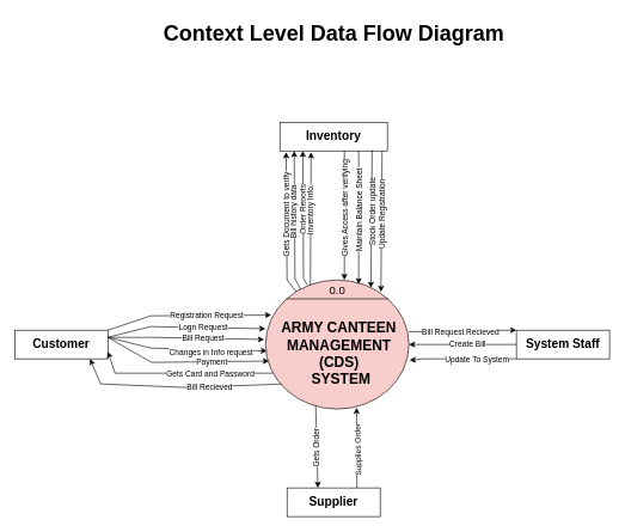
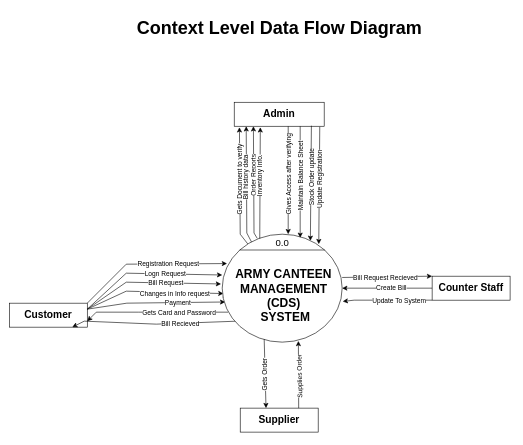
  <mxCell id="0" />
  <mxCell id="1" parent="0" />
- <mxCell id="2" value="&lt;b&gt;&lt;font style=&quot;font-size: 17px;&quot;&gt;Customer&lt;/font&gt;&lt;/b&gt;" style="rounded=0;whiteSpace=wrap;html=1;" parent="1" vertex="1"><mxGeometry x="20" y="460" width="130" height="40" as="geometry" /></mxCell>
- <mxCell id="3" value="&lt;b&gt;&lt;font style=&quot;font-size: 17px;&quot;&gt;System Staff&lt;/font&gt;&lt;/b&gt;" style="rounded=0;whiteSpace=wrap;html=1;" parent="1" vertex="1"><mxGeometry x="720" y="460" width="130" height="40" as="geometry" /></mxCell>
- <mxCell id="4" value="&lt;b&gt;&lt;font style=&quot;font-size: 17px;&quot;&gt;Inventory&lt;/font&gt;&lt;/b&gt;" style="rounded=0;whiteSpace=wrap;html=1;" parent="1" vertex="1"><mxGeometry x="390" y="170" width="150" height="40" as="geometry" /></mxCell>
+ <mxCell id="2" value="&lt;b&gt;&lt;font style=&quot;font-size: 17px;&quot;&gt;Customer&lt;/font&gt;&lt;/b&gt;" style="rounded=0;whiteSpace=wrap;html=1;" parent="1" vertex="1"><mxGeometry x="15" y="505" width="130" height="40" as="geometry" /></mxCell>
+ <mxCell id="3" value="&lt;b&gt;&lt;font style=&quot;font-size: 17px;&quot;&gt;Counter Staff&lt;/font&gt;&lt;/b&gt;" style="rounded=0;whiteSpace=wrap;html=1;" parent="1" vertex="1"><mxGeometry x="720" y="460" width="130" height="40" as="geometry" /></mxCell>
+ <mxCell id="4" value="&lt;b&gt;&lt;font style=&quot;font-size: 17px;&quot;&gt;Admin&lt;/font&gt;&lt;/b&gt;" style="rounded=0;whiteSpace=wrap;html=1;" parent="1" vertex="1"><mxGeometry x="390" y="170" width="150" height="40" as="geometry" /></mxCell>
  <mxCell id="5" value="" style="endArrow=none;html=1;rounded=0;exitX=0;exitY=0;exitDx=0;exitDy=0;entryX=1;entryY=0;entryDx=0;entryDy=0;" parent="1" source="22" target="22" edge="1"><mxGeometry width="50" height="50" relative="1" as="geometry"><mxPoint x="375" y="520" as="sourcePoint" /><mxPoint x="425" y="470" as="targetPoint" /></mxGeometry></mxCell>
  <mxCell id="6" value="0.0" style="text;html=1;align=center;verticalAlign=middle;resizable=0;points=[];autosize=1;strokeColor=none;fillColor=none;fontStyle=1;fontSize=17;" parent="1" vertex="1"><mxGeometry x="430" y="390" width="50" height="30" as="geometry" /></mxCell>
  <mxCell id="7" value="" style="endArrow=classic;html=1;rounded=0;exitX=1;exitY=0;exitDx=0;exitDy=0;entryX=0.04;entryY=0.272;entryDx=0;entryDy=0;entryPerimeter=0;" parent="1" source="2" target="22" edge="1"><mxGeometry width="50" height="50" relative="1" as="geometry"><mxPoint x="330" y="520" as="sourcePoint" /><mxPoint x="370" y="440" as="targetPoint" /><Array as="points"><mxPoint x="210" y="440" /></Array></mxGeometry></mxCell>
  <mxCell id="8" value="Registration Request" style="edgeLabel;html=1;align=center;verticalAlign=middle;resizable=0;points=[];rotation=0;" parent="7" vertex="1" connectable="0"><mxGeometry x="0.419" y="1" relative="1" as="geometry"><mxPoint x="-23" as="offset" /></mxGeometry></mxCell>
  <mxCell id="9" value="" style="endArrow=classic;html=1;rounded=0;entryX=0;entryY=0.378;entryDx=0;entryDy=0;entryPerimeter=0;exitX=1;exitY=0.25;exitDx=0;exitDy=0;" parent="1" source="2" target="22" edge="1"><mxGeometry width="50" height="50" relative="1" as="geometry"><mxPoint x="160" y="490" as="sourcePoint" /><mxPoint x="360" y="455" as="targetPoint" /><Array as="points"><mxPoint x="210" y="455" /></Array></mxGeometry></mxCell>
  <mxCell id="10" value="Logn Request" style="edgeLabel;html=1;align=center;verticalAlign=middle;resizable=0;points=[];rotation=0;" parent="9" vertex="1" connectable="0"><mxGeometry x="0.419" y="1" relative="1" as="geometry"><mxPoint x="-23" as="offset" /></mxGeometry></mxCell>
  <mxCell id="11" value="" style="endArrow=classic;html=1;rounded=0;exitX=1;exitY=0.25;exitDx=0;exitDy=0;entryX=-0.01;entryY=0.461;entryDx=0;entryDy=0;entryPerimeter=0;" parent="1" source="2" target="22" edge="1"><mxGeometry width="50" height="50" relative="1" as="geometry"><mxPoint x="160" y="490" as="sourcePoint" /><mxPoint x="360" y="470" as="targetPoint" /><Array as="points"><mxPoint x="210" y="470" /></Array></mxGeometry></mxCell>
  <mxCell id="12" value="Bill Request" style="edgeLabel;html=1;align=center;verticalAlign=middle;resizable=0;points=[];rotation=0;" parent="11" vertex="1" connectable="0"><mxGeometry x="0.419" y="1" relative="1" as="geometry"><mxPoint x="-23" as="offset" /></mxGeometry></mxCell>
  <mxCell id="13" value="" style="endArrow=classic;html=1;rounded=0;exitX=1;exitY=0.25;exitDx=0;exitDy=0;entryX=0.01;entryY=0.55;entryDx=0;entryDy=0;entryPerimeter=0;" parent="1" source="2" target="22" edge="1"><mxGeometry width="50" height="50" relative="1" as="geometry"><mxPoint x="160" y="500" as="sourcePoint" /><mxPoint x="360" y="485" as="targetPoint" /><Array as="points"><mxPoint x="210" y="485" /></Array></mxGeometry></mxCell>
  <mxCell id="14" value="Changes in Info request" style="edgeLabel;html=1;align=center;verticalAlign=middle;resizable=0;points=[];" parent="13" vertex="1" connectable="0"><mxGeometry x="0.298" y="-3" relative="1" as="geometry"><mxPoint as="offset" /></mxGeometry></mxCell>
  <mxCell id="15" value="" style="endArrow=classic;html=1;rounded=0;entryX=1;entryY=0.75;entryDx=0;entryDy=0;exitX=0;exitY=0.611;exitDx=0;exitDy=0;exitPerimeter=0;" parent="1" target="2" edge="1"><mxGeometry width="50" height="50" relative="1" as="geometry"><mxPoint x="380" y="520" as="sourcePoint" /><mxPoint x="180" y="530.02" as="targetPoint" /><Array as="points"><mxPoint x="230" y="520.02" /><mxPoint x="160" y="520" /></Array></mxGeometry></mxCell>
  <mxCell id="16" value="Gets Card and Password" style="edgeLabel;html=1;align=center;verticalAlign=middle;resizable=0;points=[];" parent="15" vertex="1" connectable="0"><mxGeometry x="-0.045" y="4" relative="1" as="geometry"><mxPoint x="32" y="-4" as="offset" /></mxGeometry></mxCell>
  <mxCell id="17" value="" style="endArrow=classic;html=1;rounded=0;entryX=0.808;entryY=1;entryDx=0;entryDy=0;entryPerimeter=0;exitX=0.115;exitY=0.806;exitDx=0;exitDy=0;exitPerimeter=0;" parent="1" source="22" target="2" edge="1"><mxGeometry width="50" height="50" relative="1" as="geometry"><mxPoint x="370" y="550" as="sourcePoint" /><mxPoint x="143.01" y="530" as="targetPoint" /><Array as="points"><mxPoint x="260" y="540" /><mxPoint x="140" y="535" /></Array></mxGeometry></mxCell>
  <mxCell id="18" value="Bill Recieved" style="edgeLabel;html=1;align=center;verticalAlign=middle;resizable=0;points=[];" parent="17" vertex="1" connectable="0"><mxGeometry x="-0.045" y="4" relative="1" as="geometry"><mxPoint x="38" y="-4" as="offset" /></mxGeometry></mxCell>
  <mxCell id="19" value="" style="endArrow=classic;html=1;rounded=0;exitX=1;exitY=0.25;exitDx=0;exitDy=0;" parent="1" source="22" edge="1"><mxGeometry width="50" height="50" relative="1" as="geometry"><mxPoint x="170" y="510" as="sourcePoint" /><mxPoint x="370" y="495" as="targetPoint" /><Array as="points" /></mxGeometry></mxCell>
  <mxCell id="20" value="" style="endArrow=classic;html=1;rounded=0;exitX=1;exitY=0.25;exitDx=0;exitDy=0;entryX=0.025;entryY=0.628;entryDx=0;entryDy=0;entryPerimeter=0;" parent="1" source="2" target="22" edge="1"><mxGeometry width="50" height="50" relative="1" as="geometry"><mxPoint x="161" y="515" as="sourcePoint" /><mxPoint x="370" y="506.06" as="targetPoint" /><Array as="points"><mxPoint x="211" y="505" /></Array></mxGeometry></mxCell>
  <mxCell id="21" value="Payment" style="edgeLabel;html=1;align=center;verticalAlign=middle;resizable=0;points=[];" parent="20" vertex="1" connectable="0"><mxGeometry x="0.311" relative="1" as="geometry"><mxPoint as="offset" /></mxGeometry></mxCell>
- <mxCell id="22" value="&lt;div&gt;&lt;br&gt;&lt;/div&gt;&lt;div&gt;&lt;span style=&quot;background-color: initial;&quot;&gt;&amp;nbsp; ARMY CANTEEN&amp;nbsp; &amp;nbsp;MANAGEMENT&lt;/span&gt;&lt;br&gt;&lt;/div&gt;&lt;div style=&quot;font-size: 20px;&quot;&gt;&amp;nbsp; (CDS)&amp;nbsp;&lt;div style=&quot;font-size: 20px;&quot;&gt;&amp;nbsp; SYSTEM&lt;/div&gt;&lt;/div&gt;" style="ellipse;whiteSpace=wrap;html=1;fontStyle=1;fontSize=20;align=center;verticalAlign=middle;fillColor=#f8cecc;" parent="1" vertex="1"><mxGeometry x="370" y="390" width="200" height="180" as="geometry" /></mxCell>
+ <mxCell id="22" value="&lt;div&gt;&lt;br&gt;&lt;/div&gt;&lt;div&gt;&lt;span style=&quot;background-color: initial;&quot;&gt;&amp;nbsp; ARMY CANTEEN&amp;nbsp; &amp;nbsp;MANAGEMENT&lt;/span&gt;&lt;br&gt;&lt;/div&gt;&lt;div style=&quot;font-size: 20px;&quot;&gt;&amp;nbsp; (CDS)&amp;nbsp;&lt;div style=&quot;font-size: 20px;&quot;&gt;&amp;nbsp; SYSTEM&lt;/div&gt;&lt;/div&gt;" style="ellipse;whiteSpace=wrap;html=1;fontStyle=1;fontSize=20;align=center;verticalAlign=middle;" parent="1" vertex="1"><mxGeometry x="370" y="390" width="200" height="180" as="geometry" /></mxCell>
  <mxCell id="23" value="" style="endArrow=classic;html=1;rounded=0;exitX=1;exitY=0.401;exitDx=0;exitDy=0;exitPerimeter=0;entryX=0;entryY=0;entryDx=0;entryDy=0;" parent="1" source="22" target="3" edge="1"><mxGeometry width="50" height="50" relative="1" as="geometry"><mxPoint x="610" y="500" as="sourcePoint" /><mxPoint x="660" y="450" as="targetPoint" /><Array as="points" /></mxGeometry></mxCell>
  <mxCell id="24" value="Bill Request Recieved" style="edgeLabel;html=1;align=center;verticalAlign=middle;resizable=0;points=[];rotation=0;" parent="23" vertex="1" connectable="0"><mxGeometry x="0.034" y="-1" relative="1" as="geometry"><mxPoint x="-7" as="offset" /></mxGeometry></mxCell>
  <mxCell id="25" value="" style="endArrow=classic;html=1;rounded=0;entryX=1.005;entryY=0.623;entryDx=0;entryDy=0;entryPerimeter=0;exitX=0;exitY=0.5;exitDx=0;exitDy=0;" parent="1" target="22" edge="1"><mxGeometry width="50" height="50" relative="1" as="geometry"><mxPoint x="720" y="500" as="sourcePoint" /><mxPoint x="566" y="486" as="targetPoint" /><Array as="points"><mxPoint x="640" y="500" /><mxPoint x="590" y="500" /></Array></mxGeometry></mxCell>
  <mxCell id="26" value="Update To System" style="edgeLabel;html=1;align=center;verticalAlign=middle;resizable=0;points=[];" parent="25" vertex="1" connectable="0"><mxGeometry x="0.009" y="-2" relative="1" as="geometry"><mxPoint x="19" y="2" as="offset" /></mxGeometry></mxCell>
  <mxCell id="27" value="" style="endArrow=classic;html=1;rounded=0;entryX=1;entryY=0.5;entryDx=0;entryDy=0;" parent="1" source="3" target="22" edge="1"><mxGeometry width="50" height="50" relative="1" as="geometry"><mxPoint x="610" y="520" as="sourcePoint" /><mxPoint x="660" y="470" as="targetPoint" /></mxGeometry></mxCell>
  <mxCell id="28" value="Create Bill" style="edgeLabel;html=1;align=center;verticalAlign=middle;resizable=0;points=[];" parent="27" vertex="1" connectable="0"><mxGeometry x="-0.074" y="-2" relative="1" as="geometry"><mxPoint as="offset" /></mxGeometry></mxCell>
  <mxCell id="29" value="" style="endArrow=classic;html=1;rounded=0;entryX=0.058;entryY=1.043;entryDx=0;entryDy=0;entryPerimeter=0;" parent="1" source="22" target="4" edge="1"><mxGeometry width="50" height="50" relative="1" as="geometry"><mxPoint x="620" y="440" as="sourcePoint" /><mxPoint x="670" y="390" as="targetPoint" /><Array as="points"><mxPoint x="400" y="390" /></Array></mxGeometry></mxCell>
  <mxCell id="30" value="Gets Document to verify" style="edgeLabel;html=1;align=center;verticalAlign=middle;resizable=0;points=[];rotation=-90;" parent="29" vertex="1" connectable="0"><mxGeometry x="-0.137" y="1" relative="1" as="geometry"><mxPoint y="-25" as="offset" /></mxGeometry></mxCell>
  <mxCell id="31" value="" style="endArrow=classic;html=1;rounded=0;entryX=0.058;entryY=1.043;entryDx=0;entryDy=0;entryPerimeter=0;exitX=0.244;exitY=0.072;exitDx=0;exitDy=0;exitPerimeter=0;" parent="1" source="22" edge="1"><mxGeometry width="50" height="50" relative="1" as="geometry"><mxPoint x="420" y="400" as="sourcePoint" /><mxPoint x="410" y="210" as="targetPoint" /><Array as="points"><mxPoint x="411" y="388" /></Array></mxGeometry></mxCell>
  <mxCell id="32" value="Bill history data" style="edgeLabel;html=1;align=center;verticalAlign=middle;resizable=0;points=[];rotation=-90;" parent="31" vertex="1" connectable="0"><mxGeometry x="-0.137" y="1" relative="1" as="geometry"><mxPoint y="-25" as="offset" /></mxGeometry></mxCell>
  <mxCell id="33" value="" style="endArrow=classic;html=1;rounded=0;exitX=0.292;exitY=0.039;exitDx=0;exitDy=0;exitPerimeter=0;" parent="1" source="22" edge="1"><mxGeometry width="50" height="50" relative="1" as="geometry"><mxPoint x="430" y="400" as="sourcePoint" /><mxPoint x="422" y="210" as="targetPoint" /><Array as="points"><mxPoint x="423" y="388" /></Array></mxGeometry></mxCell>
  <mxCell id="34" value="Order Reports" style="edgeLabel;html=1;align=center;verticalAlign=middle;resizable=0;points=[];rotation=-90;" parent="33" vertex="1" connectable="0"><mxGeometry x="-0.137" y="1" relative="1" as="geometry"><mxPoint y="-25" as="offset" /></mxGeometry></mxCell>
  <mxCell id="35" value="" style="endArrow=classic;html=1;rounded=0;entryX=0.29;entryY=1.043;entryDx=0;entryDy=0;entryPerimeter=0;exitX=0.313;exitY=0.043;exitDx=0;exitDy=0;exitPerimeter=0;" parent="1" source="22" target="4" edge="1"><mxGeometry width="50" height="50" relative="1" as="geometry"><mxPoint x="438" y="390" as="sourcePoint" /><mxPoint x="430" y="194" as="targetPoint" /><Array as="points" /></mxGeometry></mxCell>
  <mxCell id="36" value="Inventory Info." style="edgeLabel;html=1;align=center;verticalAlign=middle;resizable=0;points=[];rotation=-90;" parent="35" vertex="1" connectable="0"><mxGeometry x="-0.137" y="1" relative="1" as="geometry"><mxPoint y="-25" as="offset" /></mxGeometry></mxCell>
  <mxCell id="37" value="" style="endArrow=classic;html=1;rounded=0;exitX=0.951;exitY=1.022;exitDx=0;exitDy=0;exitPerimeter=0;entryX=0.805;entryY=0.092;entryDx=0;entryDy=0;entryPerimeter=0;" parent="1" source="4" target="22" edge="1"><mxGeometry width="50" height="50" relative="1" as="geometry"><mxPoint x="470" y="350" as="sourcePoint" /><mxPoint x="520" y="300" as="targetPoint" /></mxGeometry></mxCell>
  <mxCell id="38" value="Update Registration" style="edgeLabel;html=1;align=center;verticalAlign=middle;resizable=0;points=[];rotation=-90;" parent="37" vertex="1" connectable="0"><mxGeometry x="-0.102" y="1" relative="1" as="geometry"><mxPoint as="offset" /></mxGeometry></mxCell>
  <mxCell id="39" value="" style="endArrow=classic;html=1;rounded=0;entryX=0.805;entryY=0.092;entryDx=0;entryDy=0;entryPerimeter=0;exitX=0.858;exitY=0.978;exitDx=0;exitDy=0;exitPerimeter=0;" parent="1" source="4" edge="1"><mxGeometry width="50" height="50" relative="1" as="geometry"><mxPoint x="517" y="215" as="sourcePoint" /><mxPoint x="517" y="401" as="targetPoint" /></mxGeometry></mxCell>
  <mxCell id="40" value="Stock Order update" style="edgeLabel;html=1;align=center;verticalAlign=middle;resizable=0;points=[];rotation=-90;" parent="39" vertex="1" connectable="0"><mxGeometry x="-0.102" y="1" relative="1" as="geometry"><mxPoint as="offset" /></mxGeometry></mxCell>
  <mxCell id="41" value="" style="endArrow=classic;html=1;rounded=0;entryX=0.805;entryY=0.092;entryDx=0;entryDy=0;entryPerimeter=0;" parent="1" edge="1"><mxGeometry width="50" height="50" relative="1" as="geometry"><mxPoint x="500" y="210" as="sourcePoint" /><mxPoint x="500" y="396" as="targetPoint" /></mxGeometry></mxCell>
  <mxCell id="42" value="Maintain Balance Sheet" style="edgeLabel;html=1;align=center;verticalAlign=middle;resizable=0;points=[];rotation=-90;" parent="41" vertex="1" connectable="0"><mxGeometry x="-0.102" y="1" relative="1" as="geometry"><mxPoint as="offset" /></mxGeometry></mxCell>
  <mxCell id="43" value="" style="endArrow=classic;html=1;rounded=0;entryX=0.805;entryY=0.092;entryDx=0;entryDy=0;entryPerimeter=0;" parent="1" edge="1"><mxGeometry width="50" height="50" relative="1" as="geometry"><mxPoint x="480" y="210" as="sourcePoint" /><mxPoint x="480" y="390" as="targetPoint" /></mxGeometry></mxCell>
  <mxCell id="44" value="Gives Access after verifying" style="edgeLabel;html=1;align=center;verticalAlign=middle;resizable=0;points=[];rotation=-90;" parent="43" vertex="1" connectable="0"><mxGeometry x="-0.102" y="1" relative="1" as="geometry"><mxPoint as="offset" /></mxGeometry></mxCell>
  <mxCell id="45" value="&lt;span style=&quot;font-size: 17px;&quot;&gt;&lt;b&gt;Supplier&lt;/b&gt;&lt;/span&gt;" style="rounded=0;whiteSpace=wrap;html=1;" vertex="1" parent="1"><mxGeometry x="400" y="680" width="130" height="40" as="geometry" /></mxCell>
  <mxCell id="46" value="" style="endArrow=classic;html=1;rounded=0;entryX=0.331;entryY=0;entryDx=0;entryDy=0;exitX=0.35;exitY=0.972;exitDx=0;exitDy=0;exitPerimeter=0;entryPerimeter=0;" edge="1" parent="1" source="22" target="45"><mxGeometry width="50" height="50" relative="1" as="geometry"><mxPoint x="400" y="800" as="sourcePoint" /><mxPoint x="251" y="802" as="targetPoint" /><Array as="points" /></mxGeometry></mxCell>
  <mxCell id="47" value="Gets Order" style="edgeLabel;html=1;align=center;verticalAlign=middle;resizable=0;points=[];rotation=-90;" vertex="1" connectable="0" parent="46"><mxGeometry x="0.009" y="-2" relative="1" as="geometry"><mxPoint x="1" y="2" as="offset" /></mxGeometry></mxCell>
  <mxCell id="48" value="" style="endArrow=classic;html=1;rounded=0;exitX=0.75;exitY=0;exitDx=0;exitDy=0;entryX=0.635;entryY=0.989;entryDx=0;entryDy=0;entryPerimeter=0;" edge="1" parent="1" source="45" target="22"><mxGeometry width="50" height="50" relative="1" as="geometry"><mxPoint x="290" y="820" as="sourcePoint" /><mxPoint x="250" y="780" as="targetPoint" /></mxGeometry></mxCell>
  <mxCell id="49" value="Supplies Order" style="edgeLabel;html=1;align=center;verticalAlign=middle;resizable=0;points=[];rotation=-91;" vertex="1" connectable="0" parent="48"><mxGeometry x="-0.074" y="-2" relative="1" as="geometry"><mxPoint as="offset" /></mxGeometry></mxCell>
  <mxCell id="50" value="" style="endArrow=none;html=1;rounded=0;entryX=1;entryY=0;entryDx=0;entryDy=0;exitX=0;exitY=0;exitDx=0;exitDy=0;" edge="1" parent="1" source="22" target="22"><mxGeometry width="50" height="50" relative="1" as="geometry"><mxPoint x="510" y="500" as="sourcePoint" /><mxPoint x="560" y="450" as="targetPoint" /></mxGeometry></mxCell>
  <mxCell id="51" value="0.0" style="text;html=1;align=center;verticalAlign=middle;resizable=0;points=[];autosize=1;strokeColor=none;fillColor=none;fontSize=16;" vertex="1" parent="1"><mxGeometry x="445" y="390" width="50" height="30" as="geometry" /></mxCell>
  <mxCell id="52" value="Context Level Data Flow Diagram" style="text;html=1;align=center;verticalAlign=middle;resizable=0;points=[];autosize=1;strokeColor=none;fillColor=none;fontStyle=1;fontSize=30;" vertex="1" parent="1"><mxGeometry x="230" y="20" width="470" height="50" as="geometry" /></mxCell>
